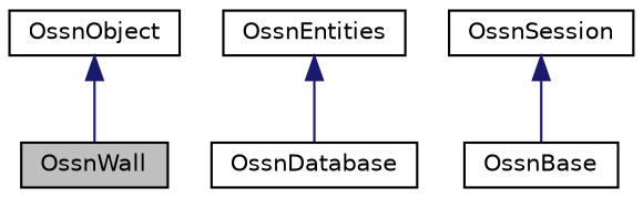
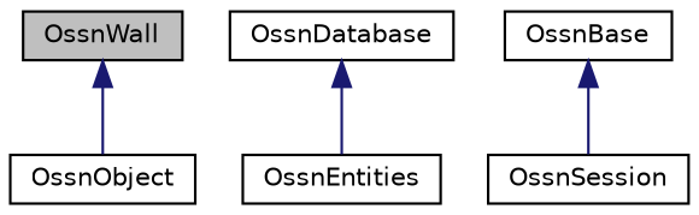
  digraph {
    node [color=black fillcolor=white fontname=Helvetica fontsize=10 shape=record style=filled]
    edge [color=midnightblue dir=back fontname=Helvetica fontsize=10 labelfontname=Helvetica labelfontsize=10 style=solid]
    n1 [fillcolor=grey75 fontcolor=black height=0.2 label=OssnWall width=0.4]
    n2 [height=0.2 label=OssnObject width=0.4]
    n3 [height=0.2 label=OssnEntities width=0.4]
    n4 [height=0.2 label=OssnDatabase width=0.4]
    n5 [height=0.2 label=OssnBase width=0.4]
    n6 [height=0.2 label=OssnSession width=0.4]
-   n2 -> n1
-   n3 -> n4
-   n6 -> n5
+   n1 -> n2
+   n4 -> n3
+   n5 -> n6
  }
